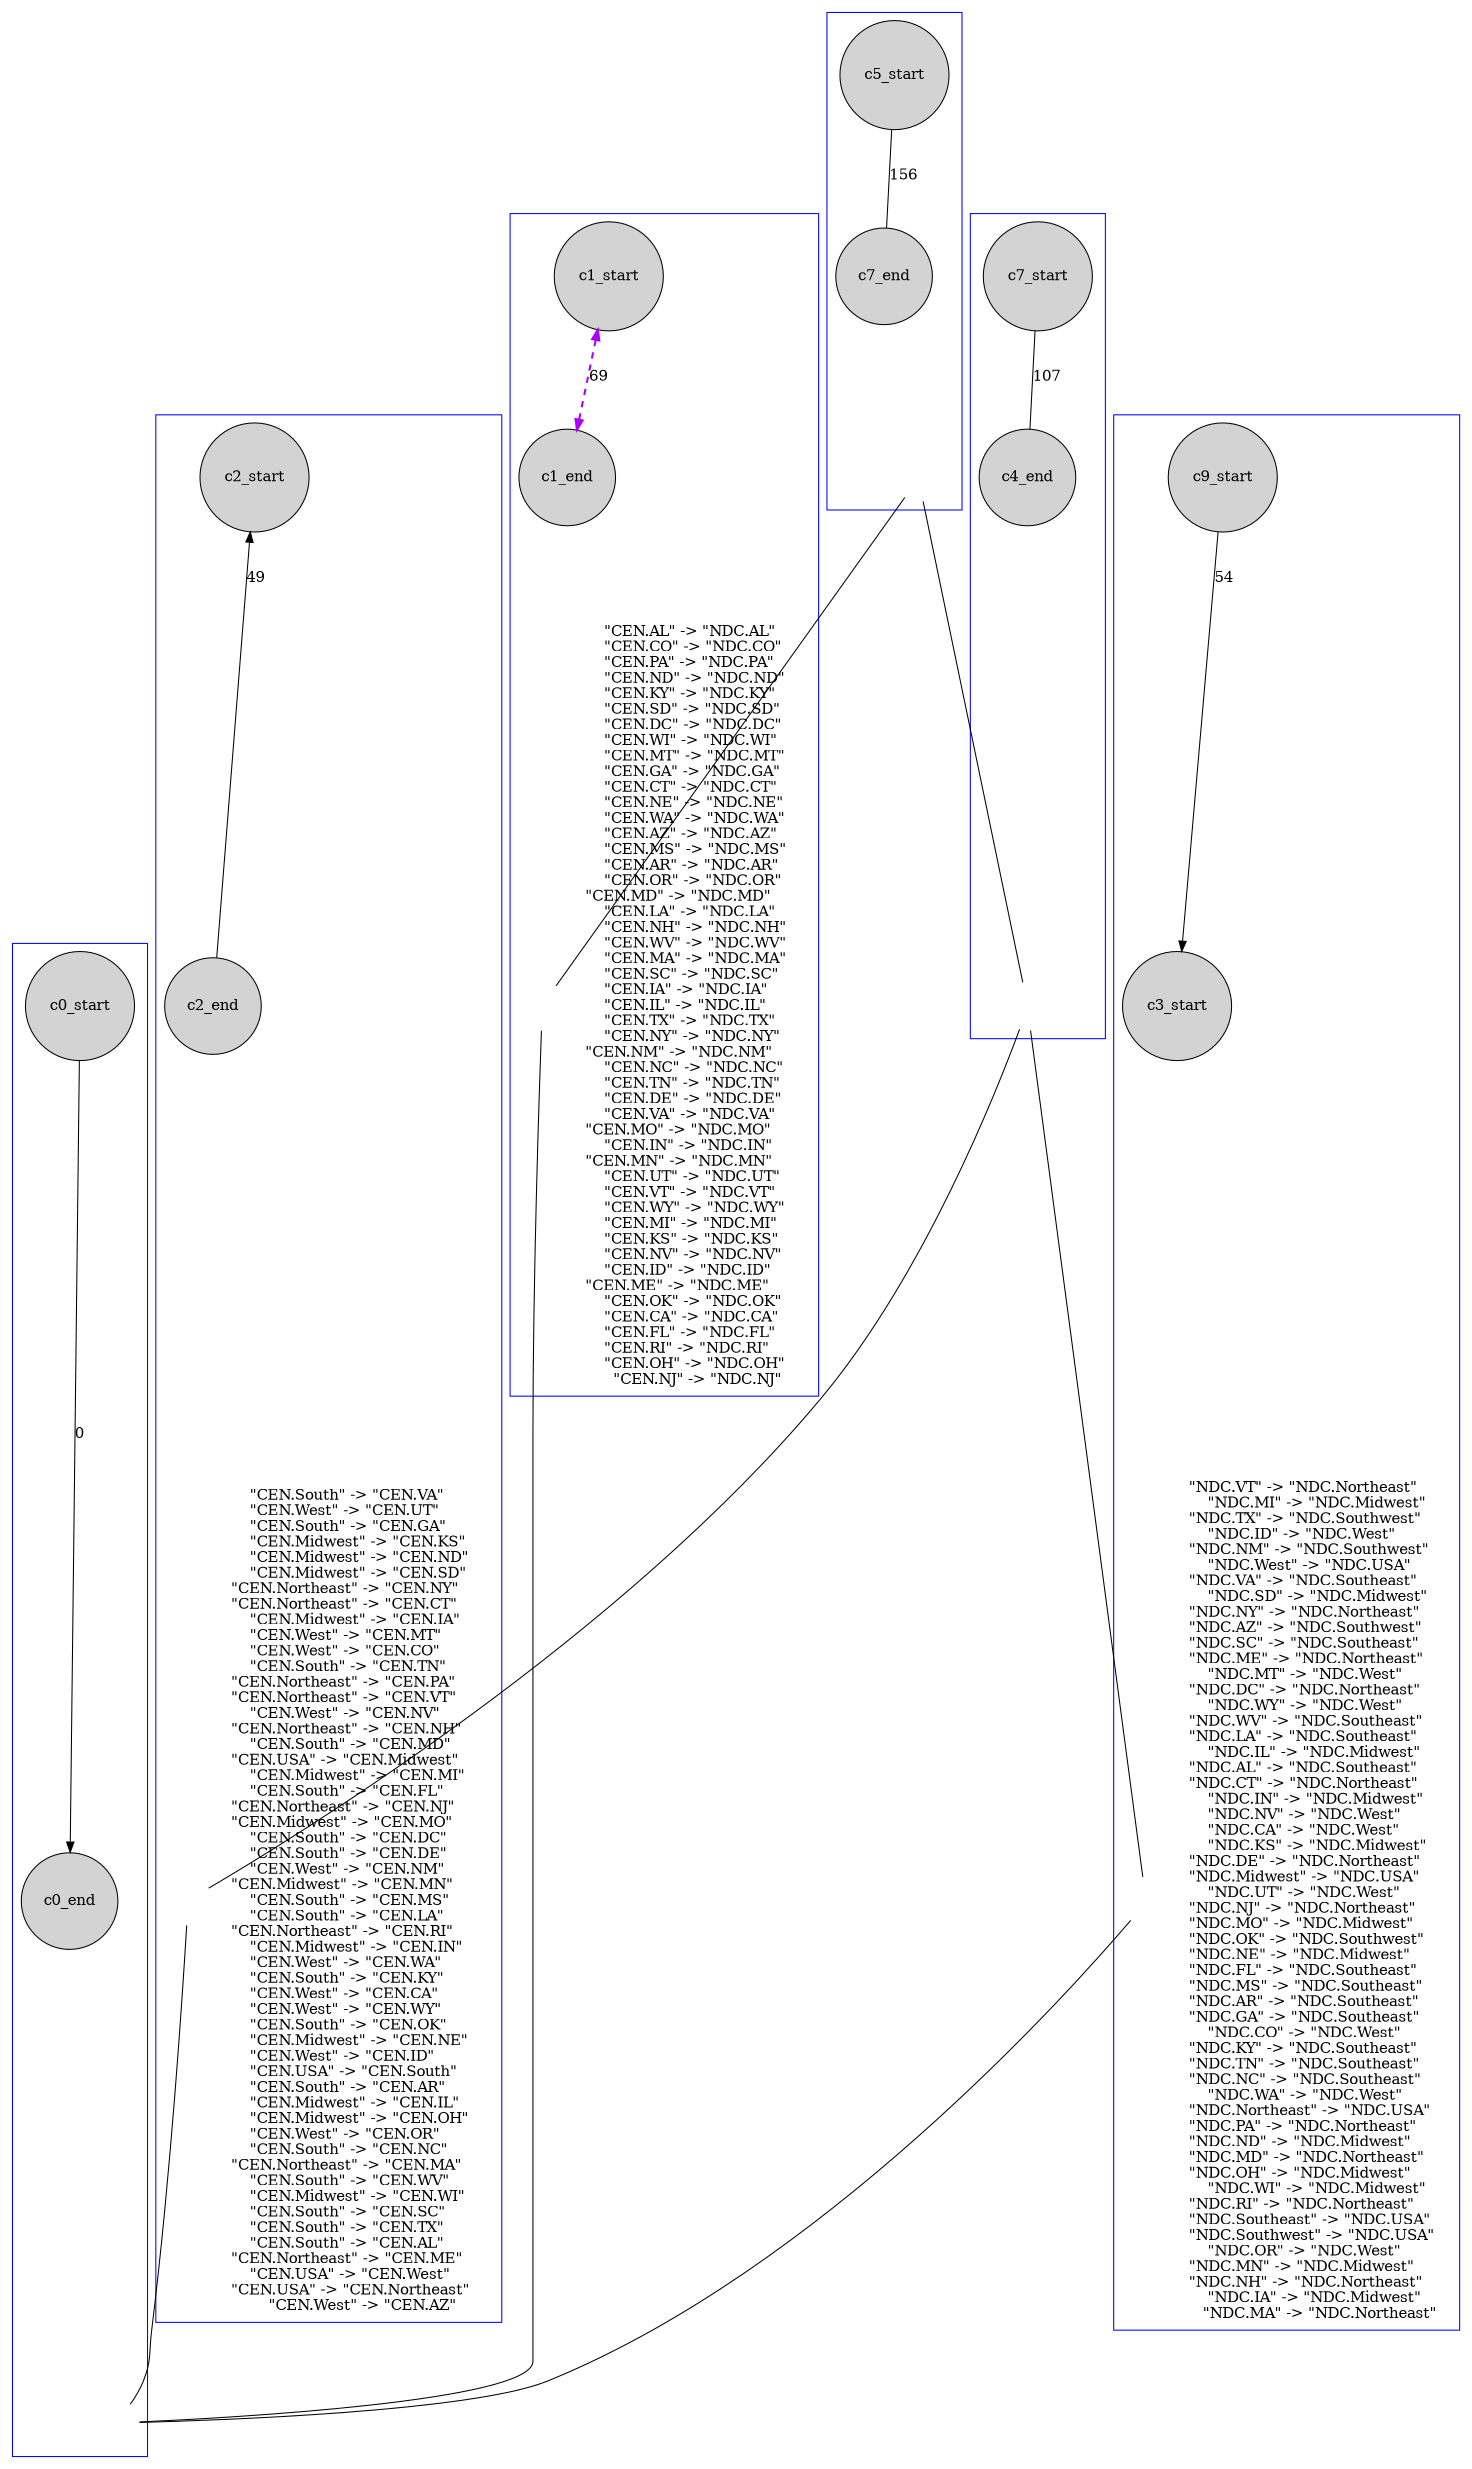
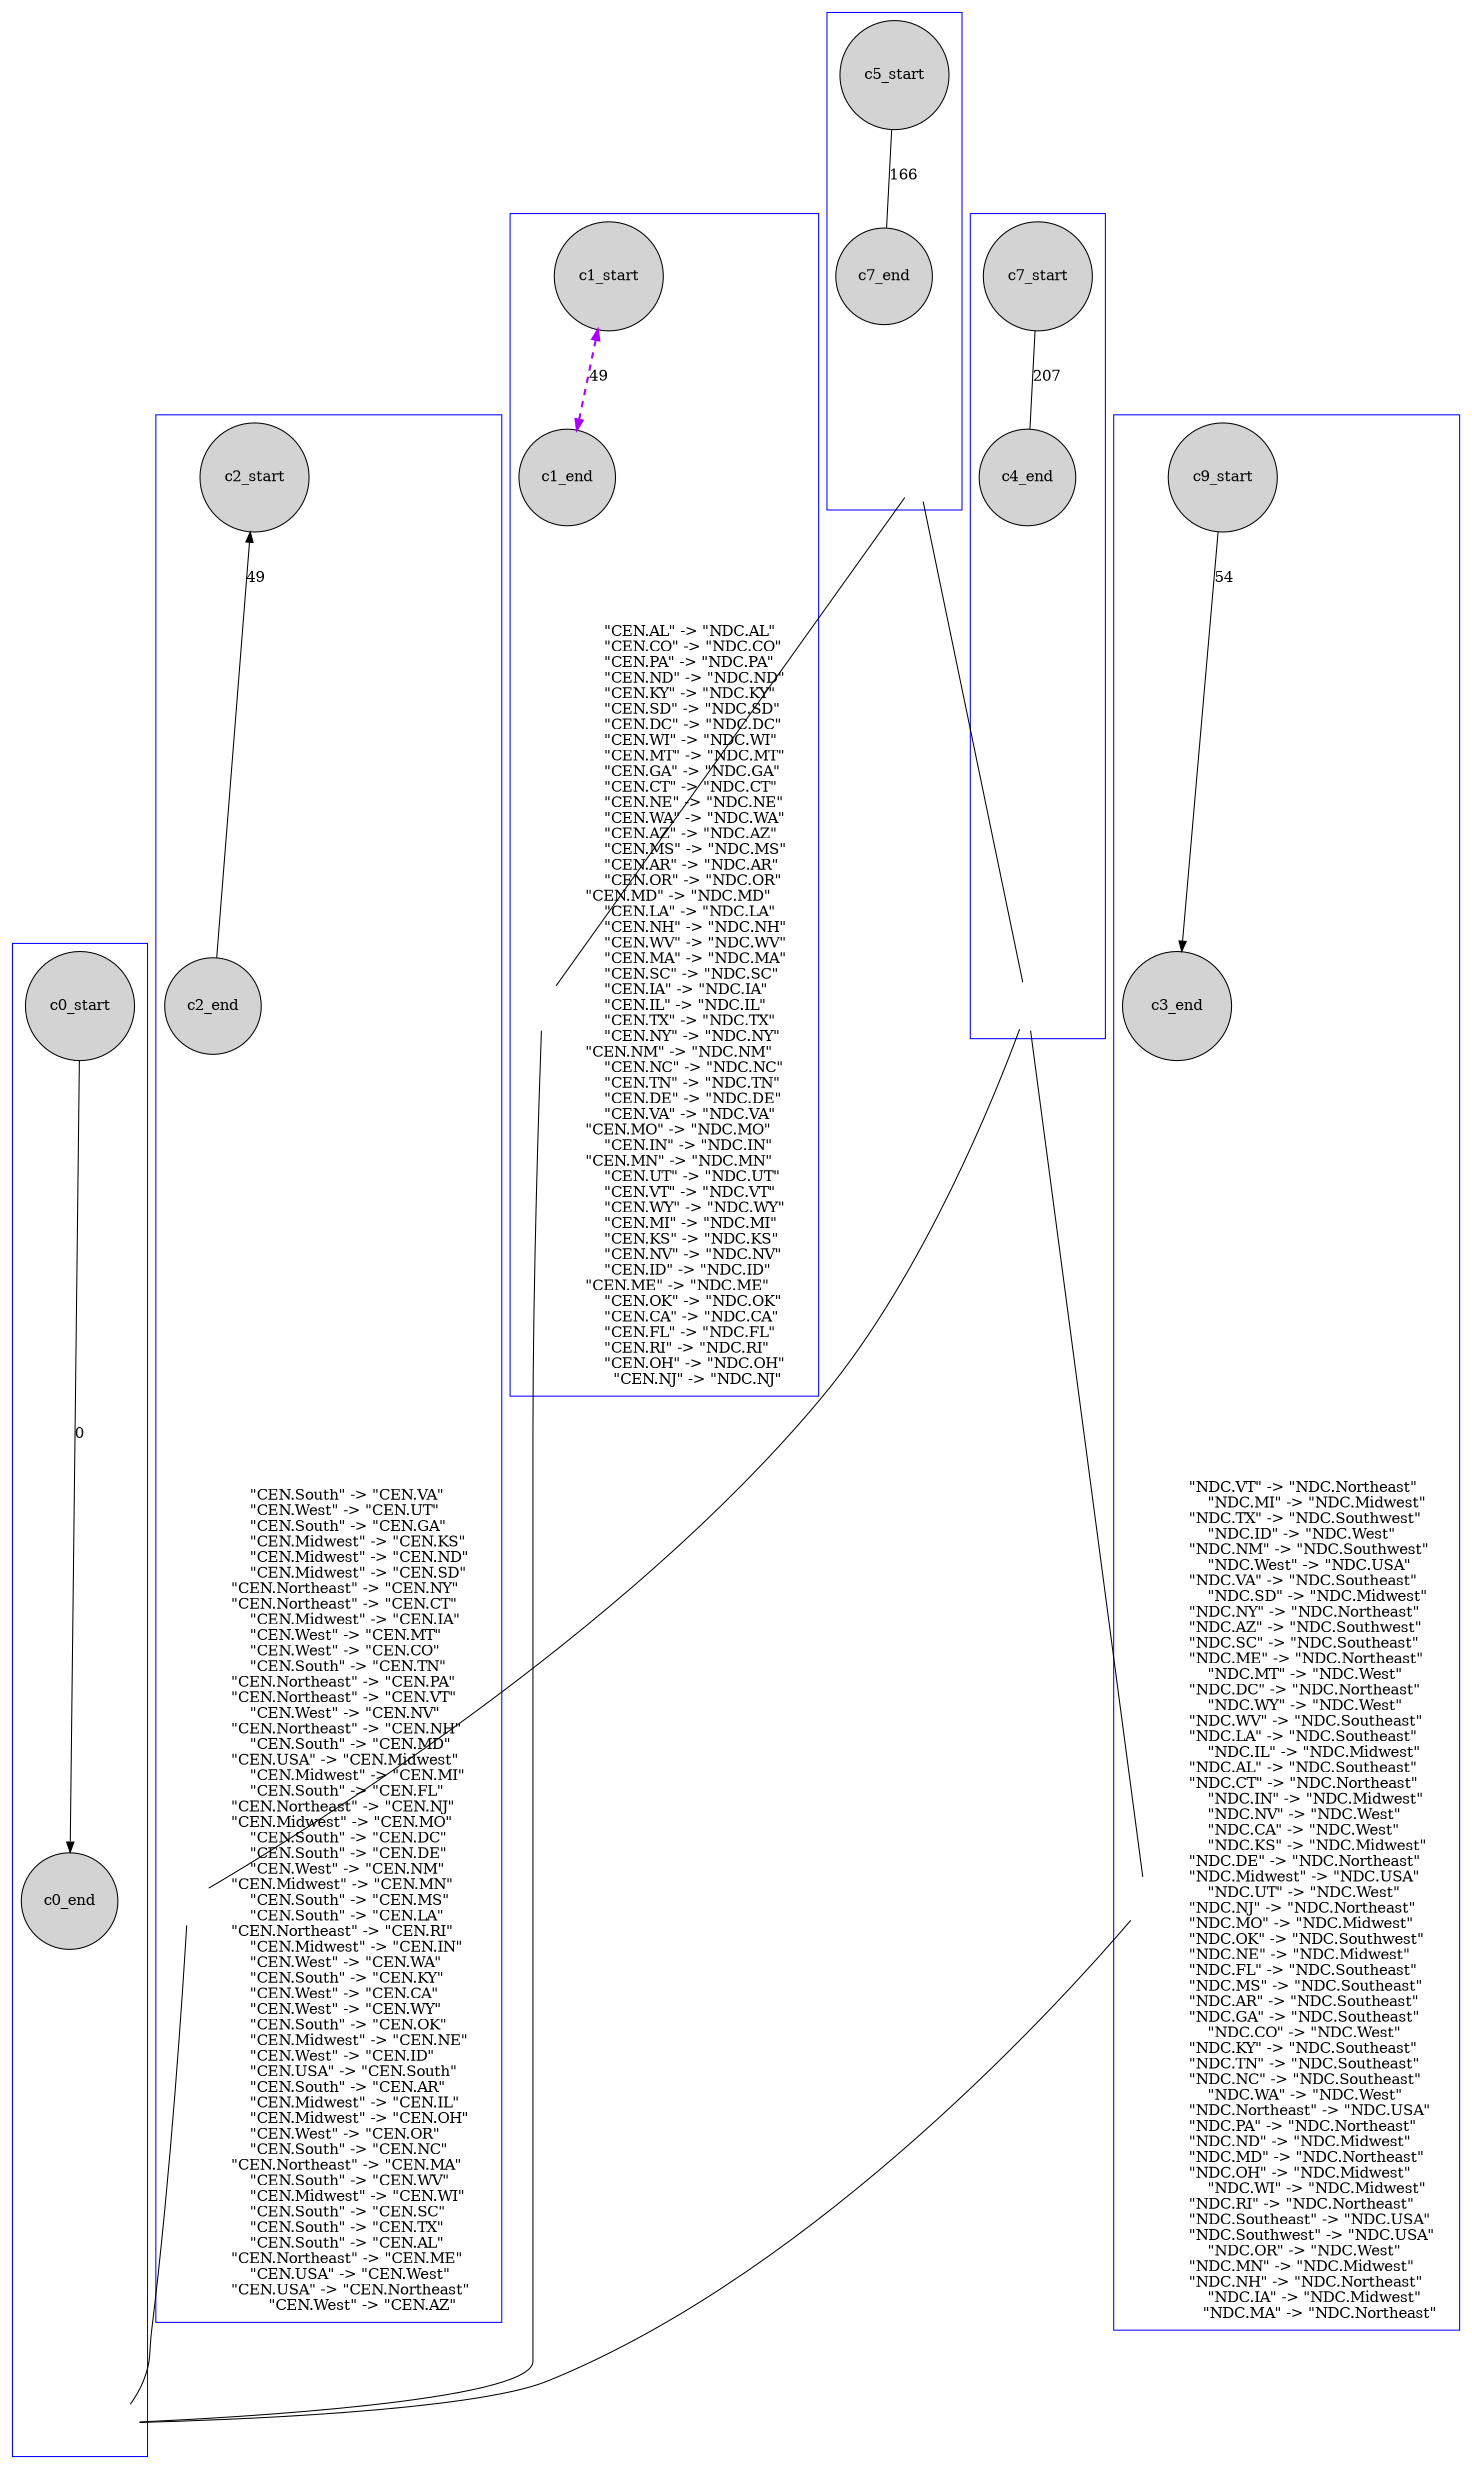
  digraph {
    node [shape=circle style=filled]
    edge [labeldistance=1.5 minlen=2 dir=none]
    c0_start [width=.25]
    c0_end [width=.25]
    c0 [style=invis width=.25]
    c2_start [width=.25]
    c2_end [width=.25]
    c2 [style=invis width=.25]
    c1_start [width=.25]
    c1_end [width=.25]
    c1 [style=invis width=.25]
    n10 [label=c9_start width=.25]
-   c3_end [width=.25 label=c3_start]
+   c3_end [width=.25]
    c3 [style=invis width=.25]
    n13 [label=c7_start width=.25]
    c4_end [width=.25]
    c4 [style=invis width=.25]
    c5_start [width=.25]
    n17 [label=c7_end width=.25]
    c5 [style=invis width=.25]
    subgraph cluster_1 {
      color=blue
      c0_start
      c0_end
      c0
    }
    subgraph cluster_2 {
      color=blue
      c2_start
      c2_end
      c2
    }
    subgraph cluster_3 {
      color=blue
      c1_start
      c1_end
      c1
    }
    subgraph cluster_4 {
      color=blue
      n10
      c3_end
      c3
    }
    subgraph cluster_5 {
      color=blue
      n13
      c4_end
      c4
    }
    subgraph cluster_6 {
      color=blue
      c5_start
      n17
      c5
    }
    c0_start -> c0_end [constraint=true label=0 dir=""]
    c0_start -> c0 [style=invis]
    c0_end -> c0 [style=invis]
    c2_start -> c2_end [color="#000000" constraint=true dir=back label=49 penwidth=1 style=solid]
    c2_start -> c2 [style=invis]
    c2_end -> c2 [style=invis]
    c2 -> c0
    c2 -> c2 [color=transparent label="\"CEN.South\" -> \"CEN.VA\"	\n\"CEN.West\" -> \"CEN.UT\"	\n\"CEN.South\" -> \"CEN.GA\"	\n\"CEN.Midwest\" -> \"CEN.KS\"	\n\"CEN.Midwest\" -> \"CEN.ND\"	\n\"CEN.Midwest\" -> \"CEN.SD\"	\n\"CEN.Northeast\" -> \"CEN.NY\"	\n\"CEN.Northeast\" -> \"CEN.CT\"	\n\"CEN.Midwest\" -> \"CEN.IA\"	\n\"CEN.West\" -> \"CEN.MT\"	\n\"CEN.West\" -> \"CEN.CO\"	\n\"CEN.South\" -> \"CEN.TN\"	\n\"CEN.Northeast\" -> \"CEN.PA\"	\n\"CEN.Northeast\" -> \"CEN.VT\"	\n\"CEN.West\" -> \"CEN.NV\"	\n\"CEN.Northeast\" -> \"CEN.NH\"	\n\"CEN.South\" -> \"CEN.MD\"	\n\"CEN.USA\" -> \"CEN.Midwest\"	\n\"CEN.Midwest\" -> \"CEN.MI\"	\n\"CEN.South\" -> \"CEN.FL\"	\n\"CEN.Northeast\" -> \"CEN.NJ\"	\n\"CEN.Midwest\" -> \"CEN.MO\"	\n\"CEN.South\" -> \"CEN.DC\"	\n\"CEN.South\" -> \"CEN.DE\"	\n\"CEN.West\" -> \"CEN.NM\"	\n\"CEN.Midwest\" -> \"CEN.MN\"	\n\"CEN.South\" -> \"CEN.MS\"	\n\"CEN.South\" -> \"CEN.LA\"	\n\"CEN.Northeast\" -> \"CEN.RI\"	\n\"CEN.Midwest\" -> \"CEN.IN\"	\n\"CEN.West\" -> \"CEN.WA\"	\n\"CEN.South\" -> \"CEN.KY\"	\n\"CEN.West\" -> \"CEN.CA\"	\n\"CEN.West\" -> \"CEN.WY\"	\n\"CEN.South\" -> \"CEN.OK\"	\n\"CEN.Midwest\" -> \"CEN.NE\"	\n\"CEN.West\" -> \"CEN.ID\"	\n\"CEN.USA\" -> \"CEN.South\"	\n\"CEN.South\" -> \"CEN.AR\"	\n\"CEN.Midwest\" -> \"CEN.IL\"	\n\"CEN.Midwest\" -> \"CEN.OH\"	\n\"CEN.West\" -> \"CEN.OR\"	\n\"CEN.South\" -> \"CEN.NC\"	\n\"CEN.Northeast\" -> \"CEN.MA\"	\n\"CEN.South\" -> \"CEN.WV\"	\n\"CEN.Midwest\" -> \"CEN.WI\"	\n\"CEN.South\" -> \"CEN.SC\"	\n\"CEN.South\" -> \"CEN.TX\"	\n\"CEN.South\" -> \"CEN.AL\"	\n\"CEN.Northeast\" -> \"CEN.ME\"	\n\"CEN.USA\" -> \"CEN.West\"	\n\"CEN.USA\" -> \"CEN.Northeast\"	\n\"CEN.West\" -> \"CEN.AZ\"" labelangle=270]
-   c1_start -> c1_end [color="#AA00FF" constraint=true dir=both label=69 penwidth=2 style=dashed]
+   c1_start -> c1_end [color="#AA00FF" constraint=true dir=both label=49 penwidth=2 style=dashed]
    c1_start -> c1 [style=invis]
    c1_end -> c1 [style=invis]
    c1 -> c0
    c1 -> c1 [color=transparent label="\"CEN.AL\" -> \"NDC.AL\"	\n\"CEN.CO\" -> \"NDC.CO\"	\n\"CEN.PA\" -> \"NDC.PA\"	\n\"CEN.ND\" -> \"NDC.ND\"	\n\"CEN.KY\" -> \"NDC.KY\"	\n\"CEN.SD\" -> \"NDC.SD\"	\n\"CEN.DC\" -> \"NDC.DC\"	\n\"CEN.WI\" -> \"NDC.WI\"	\n\"CEN.MT\" -> \"NDC.MT\"	\n\"CEN.GA\" -> \"NDC.GA\"	\n\"CEN.CT\" -> \"NDC.CT\"	\n\"CEN.NE\" -> \"NDC.NE\"	\n\"CEN.WA\" -> \"NDC.WA\"	\n\"CEN.AZ\" -> \"NDC.AZ\"	\n\"CEN.MS\" -> \"NDC.MS\"	\n\"CEN.AR\" -> \"NDC.AR\"	\n\"CEN.OR\" -> \"NDC.OR\"	\n\"CEN.MD\" -> \"NDC.MD\"	\n\"CEN.LA\" -> \"NDC.LA\"	\n\"CEN.NH\" -> \"NDC.NH\"	\n\"CEN.WV\" -> \"NDC.WV\"	\n\"CEN.MA\" -> \"NDC.MA\"	\n\"CEN.SC\" -> \"NDC.SC\"	\n\"CEN.IA\" -> \"NDC.IA\"	\n\"CEN.IL\" -> \"NDC.IL\"	\n\"CEN.TX\" -> \"NDC.TX\"	\n\"CEN.NY\" -> \"NDC.NY\"	\n\"CEN.NM\" -> \"NDC.NM\"	\n\"CEN.NC\" -> \"NDC.NC\"	\n\"CEN.TN\" -> \"NDC.TN\"	\n\"CEN.DE\" -> \"NDC.DE\"	\n\"CEN.VA\" -> \"NDC.VA\"	\n\"CEN.MO\" -> \"NDC.MO\"	\n\"CEN.IN\" -> \"NDC.IN\"	\n\"CEN.MN\" -> \"NDC.MN\"	\n\"CEN.UT\" -> \"NDC.UT\"	\n\"CEN.VT\" -> \"NDC.VT\"	\n\"CEN.WY\" -> \"NDC.WY\"	\n\"CEN.MI\" -> \"NDC.MI\"	\n\"CEN.KS\" -> \"NDC.KS\"	\n\"CEN.NV\" -> \"NDC.NV\"	\n\"CEN.ID\" -> \"NDC.ID\"	\n\"CEN.ME\" -> \"NDC.ME\"	\n\"CEN.OK\" -> \"NDC.OK\"	\n\"CEN.CA\" -> \"NDC.CA\"	\n\"CEN.FL\" -> \"NDC.FL\"	\n\"CEN.RI\" -> \"NDC.RI\"	\n\"CEN.OH\" -> \"NDC.OH\"	\n\"CEN.NJ\" -> \"NDC.NJ\"" labelangle=270]
    n10 -> c3_end [color="#000000" constraint=true dir=forward label=54 penwidth=1 style=solid]
    n10 -> c3 [style=invis]
    c3_end -> c3 [style=invis]
    c3 -> c0
    c3 -> c3 [color=transparent label="\"NDC.VT\" -> \"NDC.Northeast\"	\n\"NDC.MI\" -> \"NDC.Midwest\"	\n\"NDC.TX\" -> \"NDC.Southwest\"	\n\"NDC.ID\" -> \"NDC.West\"	\n\"NDC.NM\" -> \"NDC.Southwest\"	\n\"NDC.West\" -> \"NDC.USA\"	\n\"NDC.VA\" -> \"NDC.Southeast\"	\n\"NDC.SD\" -> \"NDC.Midwest\"	\n\"NDC.NY\" -> \"NDC.Northeast\"	\n\"NDC.AZ\" -> \"NDC.Southwest\"	\n\"NDC.SC\" -> \"NDC.Southeast\"	\n\"NDC.ME\" -> \"NDC.Northeast\"	\n\"NDC.MT\" -> \"NDC.West\"	\n\"NDC.DC\" -> \"NDC.Northeast\"	\n\"NDC.WY\" -> \"NDC.West\"	\n\"NDC.WV\" -> \"NDC.Southeast\"	\n\"NDC.LA\" -> \"NDC.Southeast\"	\n\"NDC.IL\" -> \"NDC.Midwest\"	\n\"NDC.AL\" -> \"NDC.Southeast\"	\n\"NDC.CT\" -> \"NDC.Northeast\"	\n\"NDC.IN\" -> \"NDC.Midwest\"	\n\"NDC.NV\" -> \"NDC.West\"	\n\"NDC.CA\" -> \"NDC.West\"	\n\"NDC.KS\" -> \"NDC.Midwest\"	\n\"NDC.DE\" -> \"NDC.Northeast\"	\n\"NDC.Midwest\" -> \"NDC.USA\"	\n\"NDC.UT\" -> \"NDC.West\"	\n\"NDC.NJ\" -> \"NDC.Northeast\"	\n\"NDC.MO\" -> \"NDC.Midwest\"	\n\"NDC.OK\" -> \"NDC.Southwest\"	\n\"NDC.NE\" -> \"NDC.Midwest\"	\n\"NDC.FL\" -> \"NDC.Southeast\"	\n\"NDC.MS\" -> \"NDC.Southeast\"	\n\"NDC.AR\" -> \"NDC.Southeast\"	\n\"NDC.GA\" -> \"NDC.Southeast\"	\n\"NDC.CO\" -> \"NDC.West\"	\n\"NDC.KY\" -> \"NDC.Southeast\"	\n\"NDC.TN\" -> \"NDC.Southeast\"	\n\"NDC.NC\" -> \"NDC.Southeast\"	\n\"NDC.WA\" -> \"NDC.West\"	\n\"NDC.Northeast\" -> \"NDC.USA\"	\n\"NDC.PA\" -> \"NDC.Northeast\"	\n\"NDC.ND\" -> \"NDC.Midwest\"	\n\"NDC.MD\" -> \"NDC.Northeast\"	\n\"NDC.OH\" -> \"NDC.Midwest\"	\n\"NDC.WI\" -> \"NDC.Midwest\"	\n\"NDC.RI\" -> \"NDC.Northeast\"	\n\"NDC.Southeast\" -> \"NDC.USA\"	\n\"NDC.Southwest\" -> \"NDC.USA\"	\n\"NDC.OR\" -> \"NDC.West\"	\n\"NDC.MN\" -> \"NDC.Midwest\"	\n\"NDC.NH\" -> \"NDC.Northeast\"	\n\"NDC.IA\" -> \"NDC.Midwest\"	\n\"NDC.MA\" -> \"NDC.Northeast\"" labelangle=270]
-   n13 -> c4_end [color="#000000" constraint=true label=107 penwidth=1 style=solid]
+   n13 -> c4_end [color="#000000" constraint=true label=207 penwidth=1 style=solid]
    n13 -> c4 [style=invis]
    c4_end -> c4 [style=invis]
    c4 -> c2
    c4 -> c3
-   c5_start -> n17 [constraint=true label=156]
+   c5_start -> n17 [constraint=true label=166]
    c5_start -> c5 [style=invis]
    n17 -> c5 [style=invis]
    c5 -> c1
    c5 -> c4
  }
